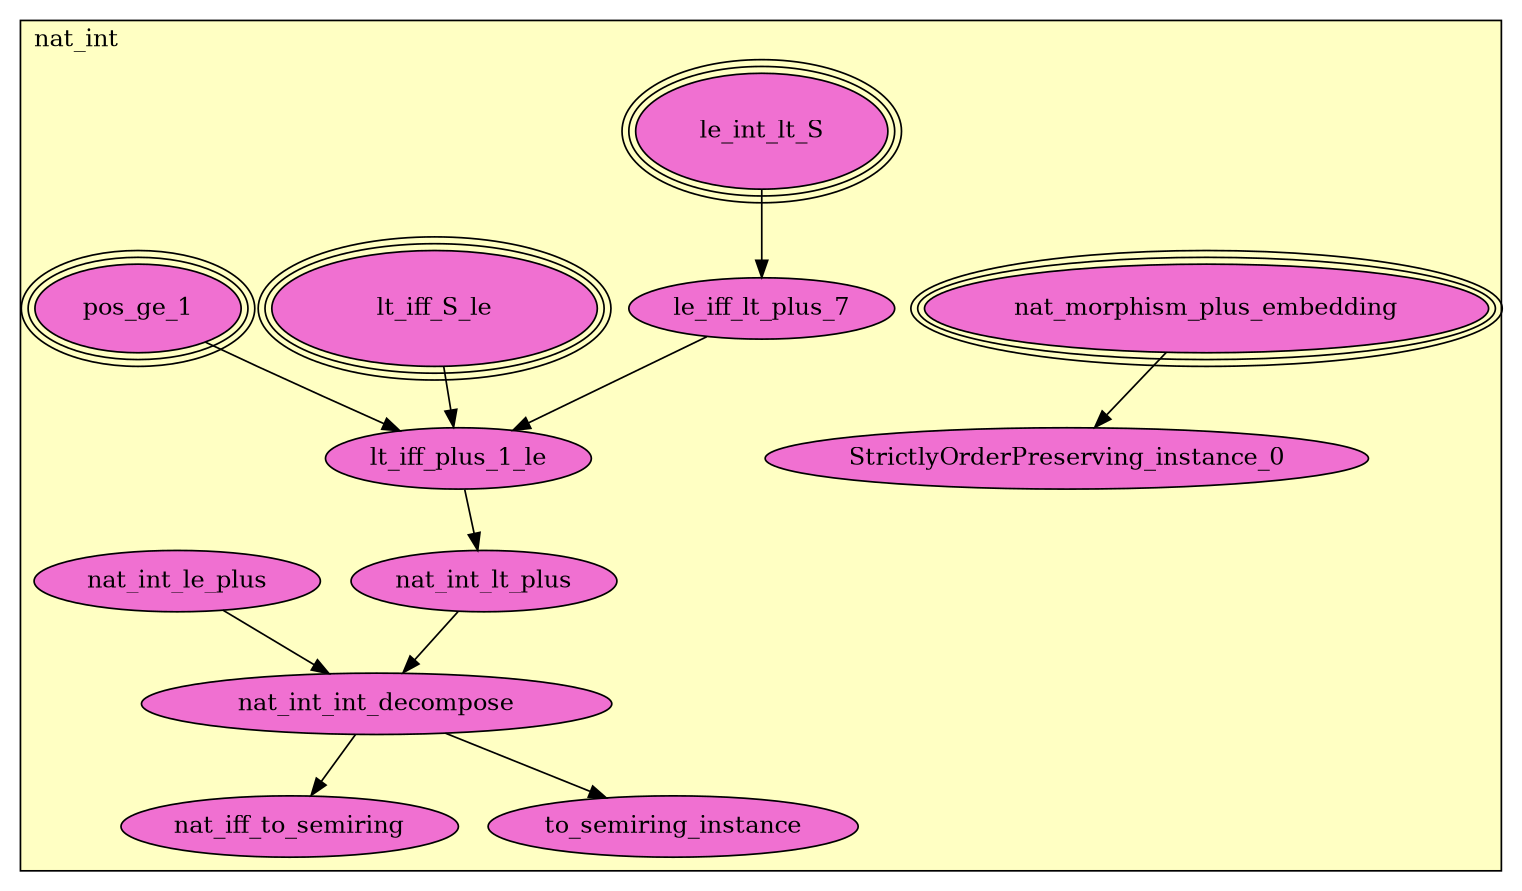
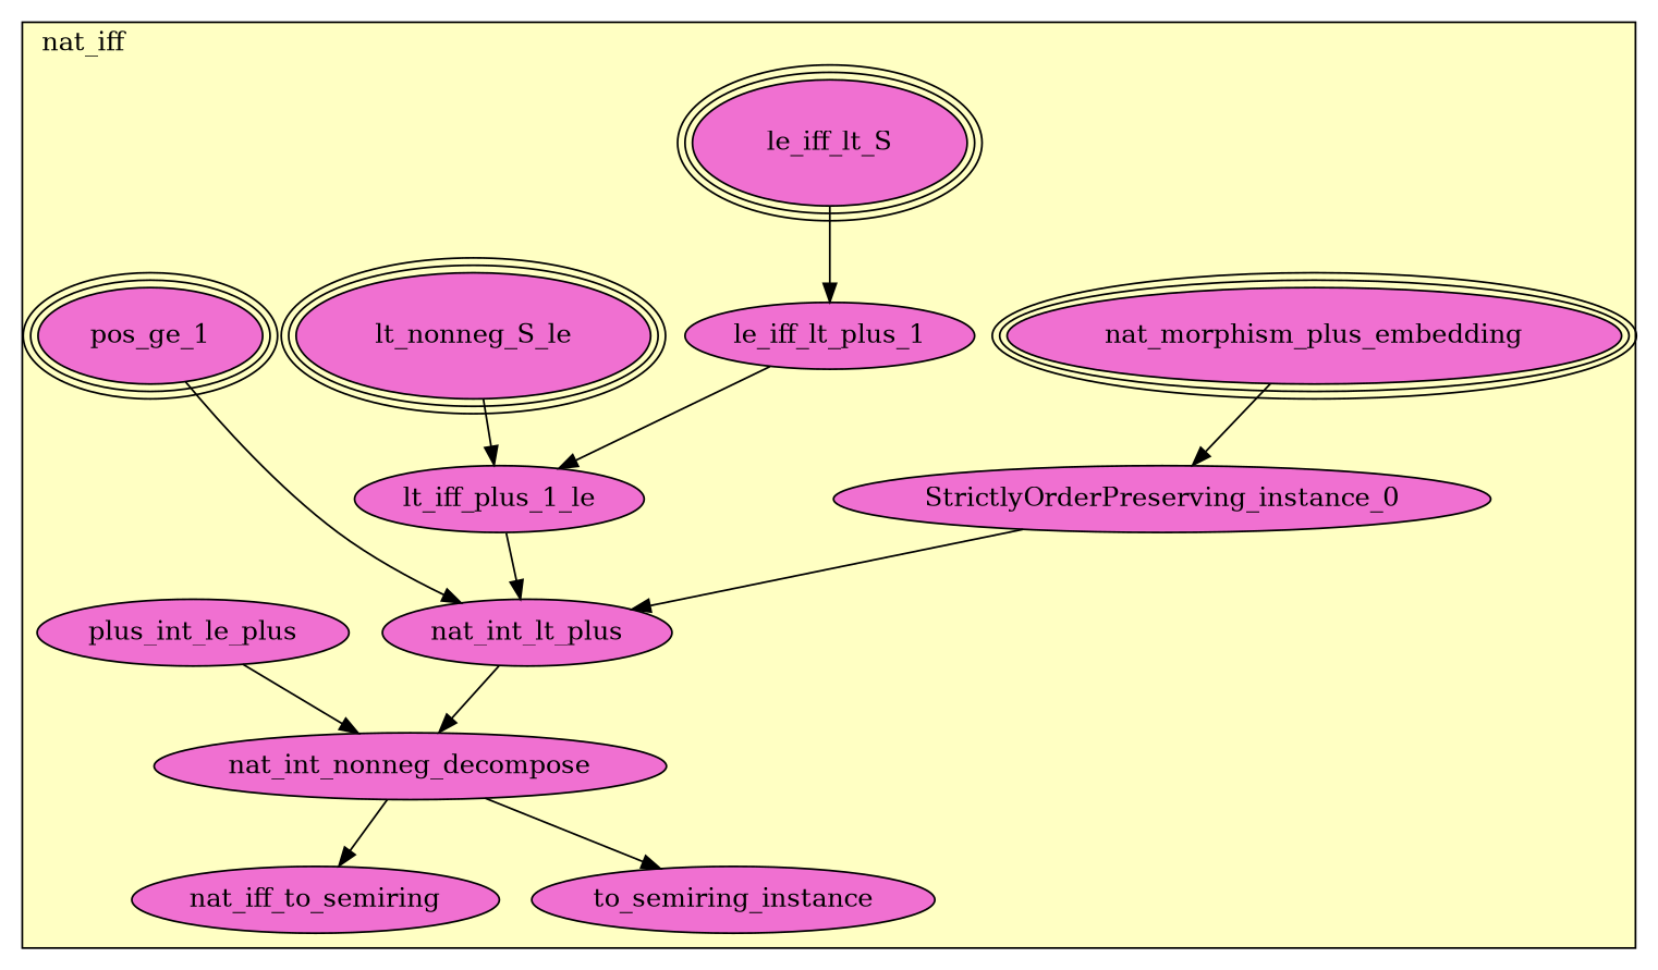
  digraph {
    node [fillcolor="#F070D1" style=filled]
    n1 [label=nat_morphism_plus_embedding peripheries=3]
    n2 [label=StrictlyOrderPreserving_instance_0]
-   n3 [label=le_int_lt_S peripheries=3]
-   n4 [label=le_iff_lt_plus_7]
+   n3 [label=le_iff_lt_S peripheries=3]
+   n4 [label=le_iff_lt_plus_1]
    n5 [label=pos_ge_1 peripheries=3]
-   n6 [label=lt_iff_S_le peripheries=3]
+   n6 [label=lt_nonneg_S_le peripheries=3]
    n7 [label=lt_iff_plus_1_le]
    n8 [label=nat_int_lt_plus]
-   n9 [label=nat_int_le_plus]
-   n10 [label=nat_int_int_decompose]
+   n9 [label=plus_int_le_plus]
+   n10 [label=nat_int_nonneg_decompose]
    n11 [label=nat_iff_to_semiring]
    n12 [label=to_semiring_instance]
    subgraph cluster_1 {
      fillcolor="#FFFFC3"
-     label=nat_int
+     label=nat_iff
      labeljust=l
      style=filled
      n1
      n2
      n3
      n4
      n5
      n6
      n7
      n8
      n9
      n10
      n11
      n12
    }
    n1 -> n2
+   n2 -> n8
    n3 -> n4
    n4 -> n7
-   n5 -> n7
+   n5 -> n8
    n6 -> n7
    n7 -> n8
    n8 -> n10
    n9 -> n10
    n10 -> n11
    n10 -> n12
  }
